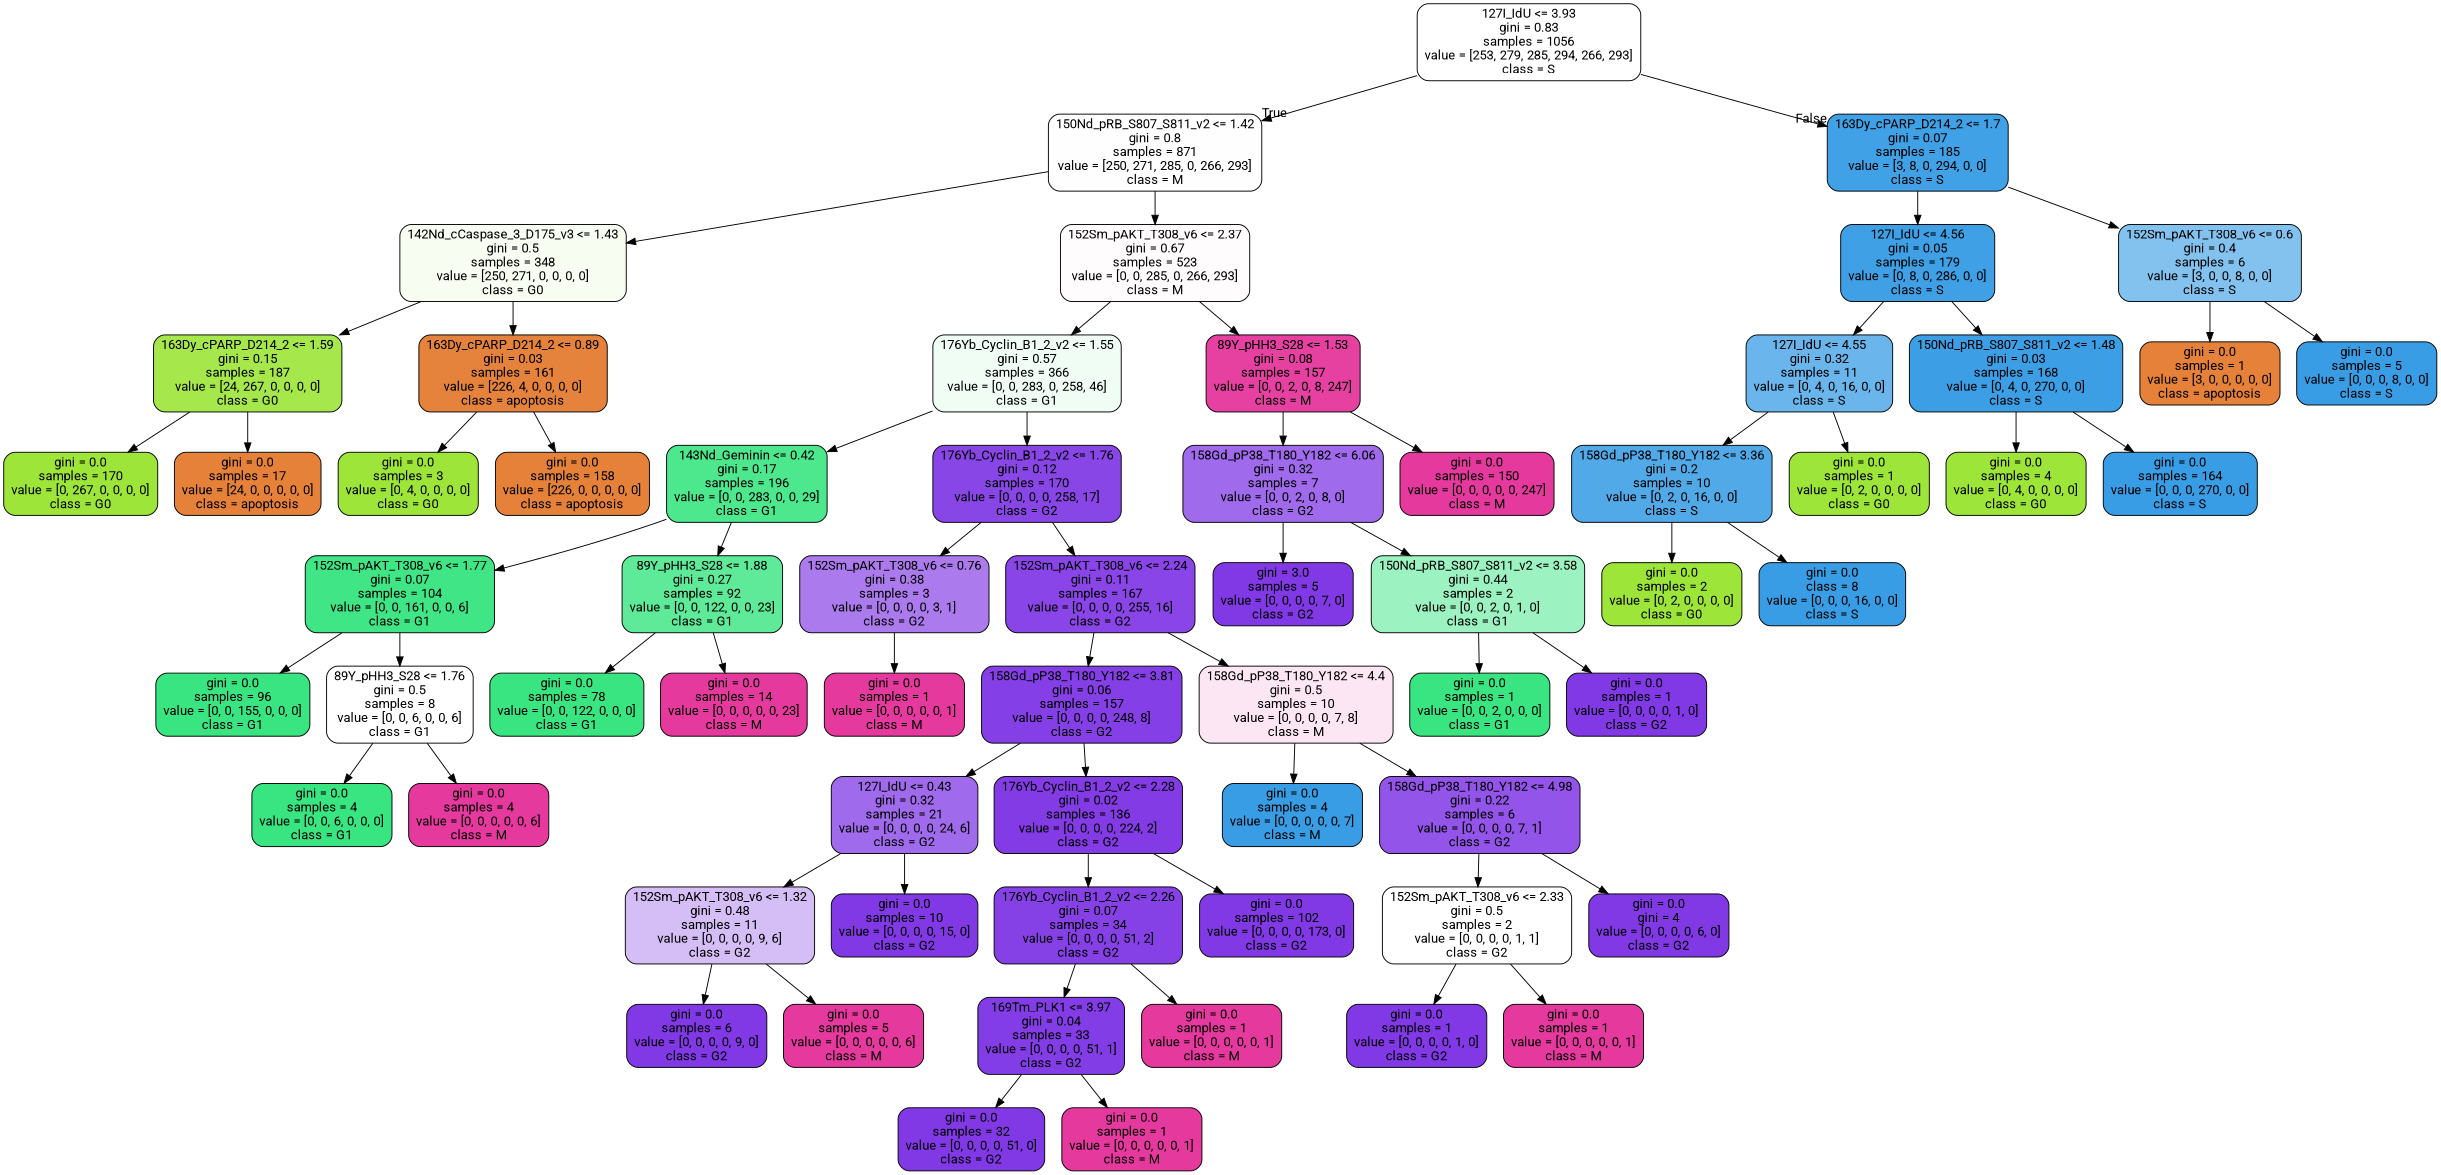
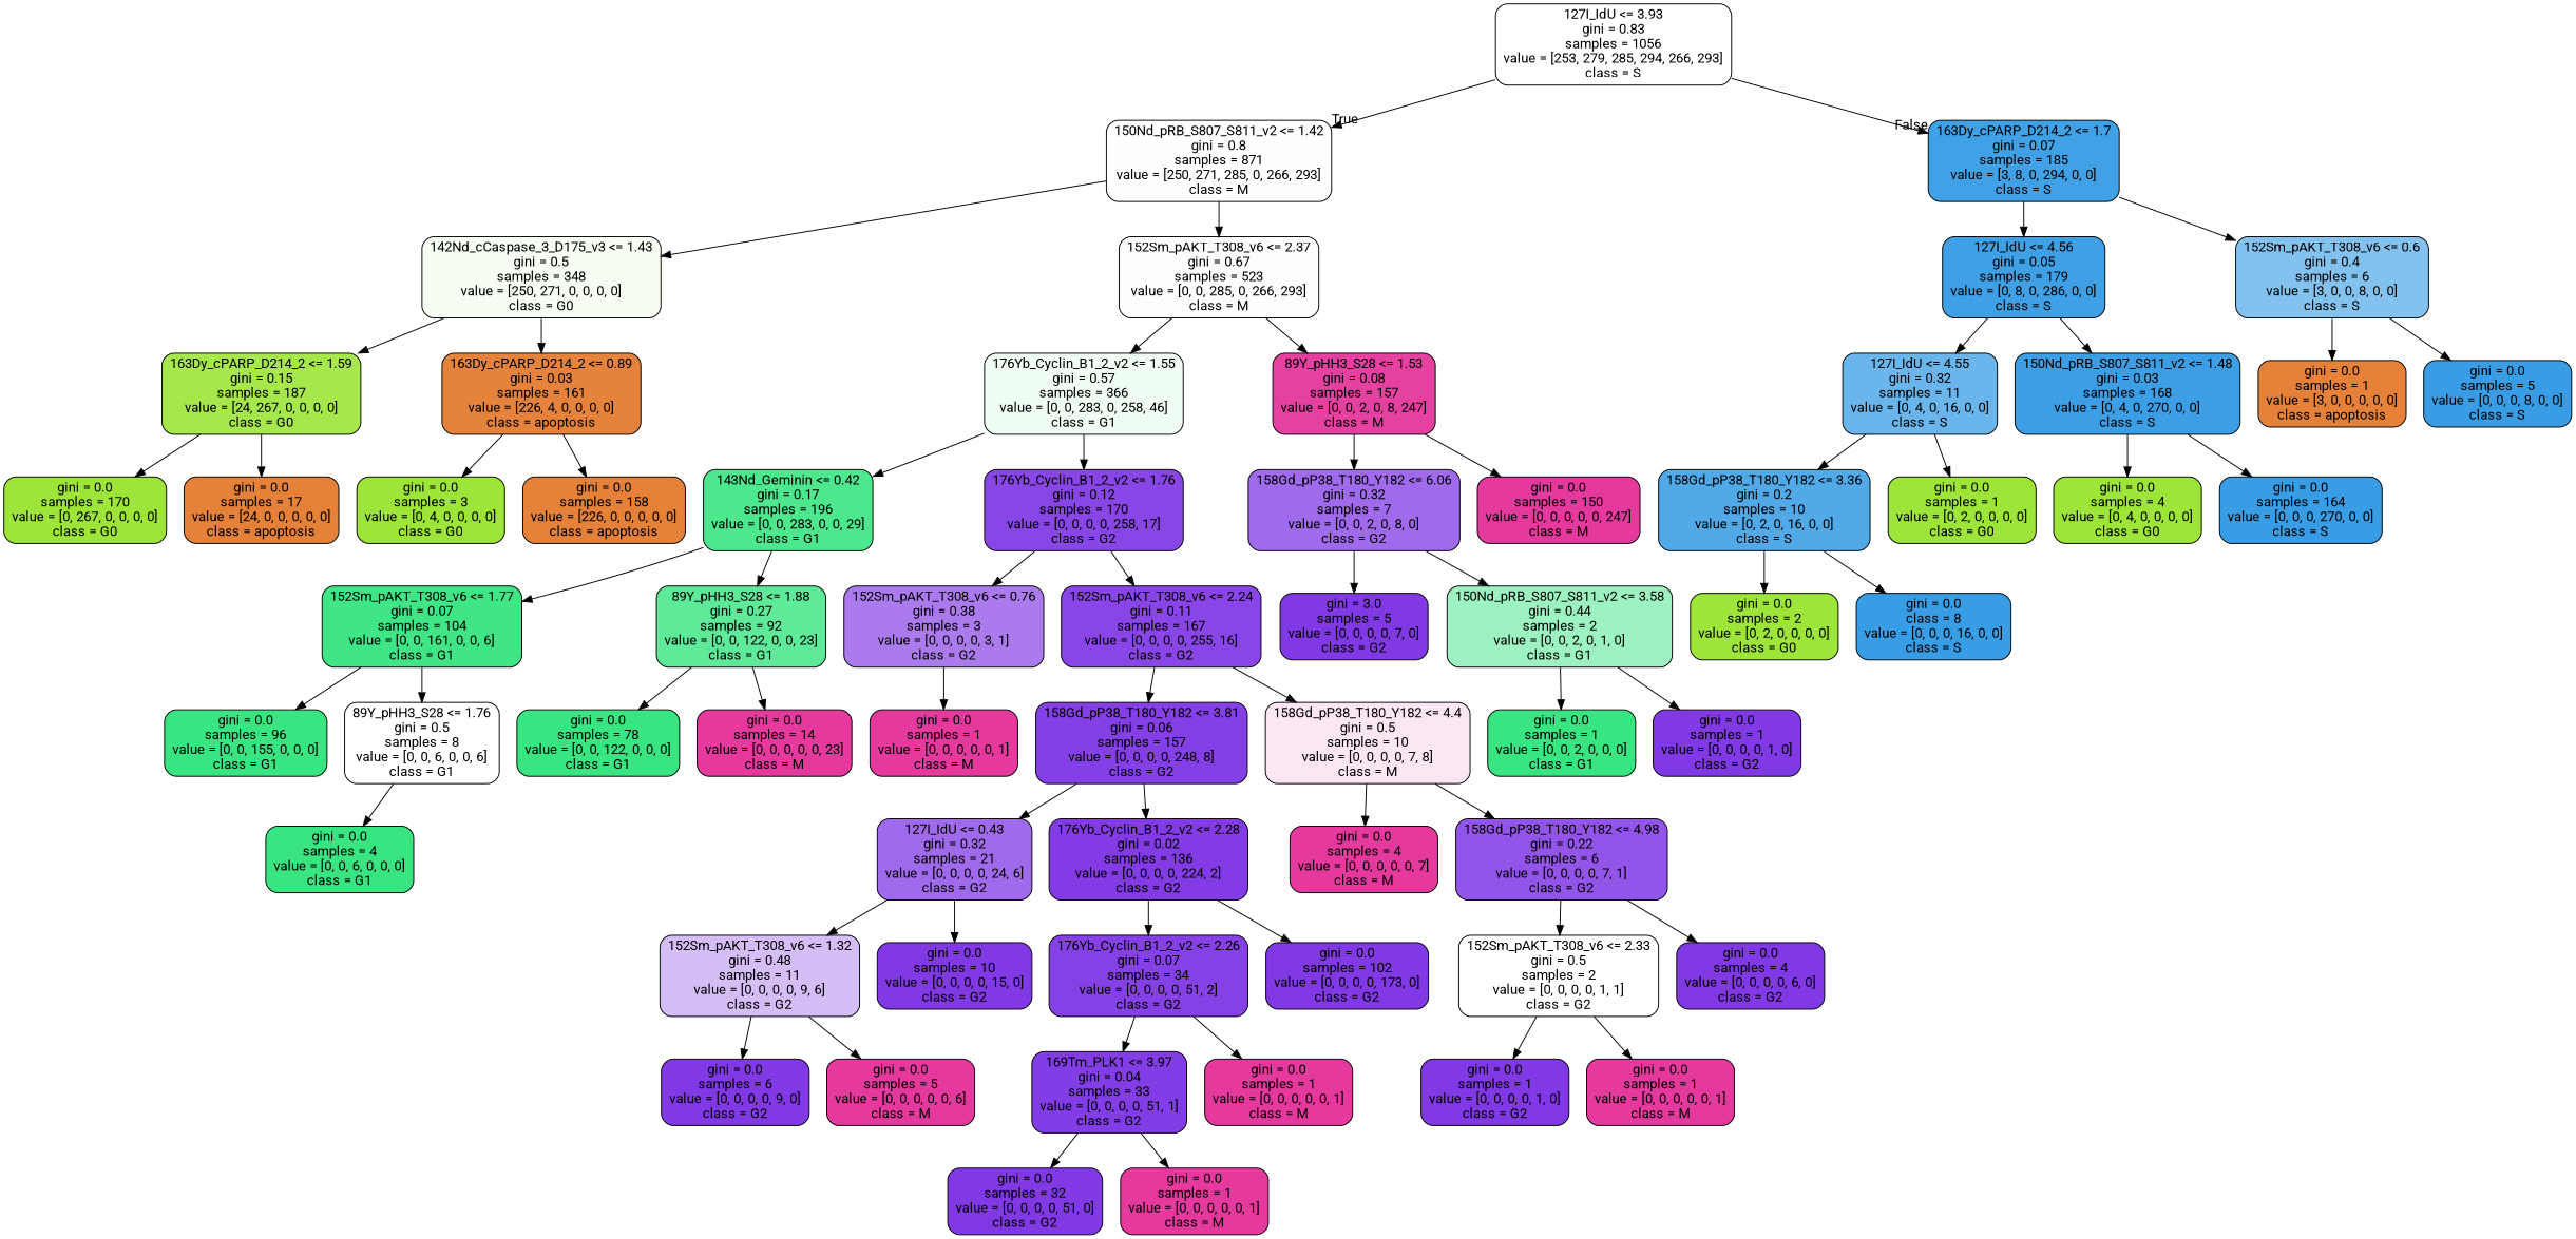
  digraph {
    fontname=Roboto
    node [color=black fillcolor="#e5399d" fontname=Roboto shape=box style="filled, rounded"]
    edge [fontname=Roboto]
    n1 [fillcolor="#ffffff" label="127I_IdU <= 3.93\ngini = 0.83\nsamples = 1056\nvalue = [253, 279, 285, 294, 266, 293]\nclass = S"]
    n2 [fillcolor="#fffefe" label="150Nd_pRB_S807_S811_v2 <= 1.42\ngini = 0.8\nsamples = 871\nvalue = [250, 271, 285, 0, 266, 293]\nclass = M"]
    n3 [fillcolor="#40a1e6" label="163Dy_cPARP_D214_2 <= 1.7\ngini = 0.07\nsamples = 185\nvalue = [3, 8, 0, 294, 0, 0]\nclass = S"]
    n4 [fillcolor="#f7fdf0" label="142Nd_cCaspase_3_D175_v3 <= 1.43\ngini = 0.5\nsamples = 348\nvalue = [250, 271, 0, 0, 0, 0]\nclass = G0"]
    n5 [fillcolor="#fffcfe" label="152Sm_pAKT_T308_v6 <= 2.37\ngini = 0.67\nsamples = 523\nvalue = [0, 0, 285, 0, 266, 293]\nclass = M"]
    n6 [fillcolor="#3fa0e6" label="127I_IdU <= 4.56\ngini = 0.05\nsamples = 179\nvalue = [0, 8, 0, 286, 0, 0]\nclass = S"]
    n7 [fillcolor="#83c2ef" label="152Sm_pAKT_T308_v6 <= 0.6\ngini = 0.4\nsamples = 6\nvalue = [3, 0, 0, 8, 0, 0]\nclass = S"]
    n8 [fillcolor="#a6e74b" label="163Dy_cPARP_D214_2 <= 1.59\ngini = 0.15\nsamples = 187\nvalue = [24, 267, 0, 0, 0, 0]\nclass = G0"]
    n9 [fillcolor="#e5833d" label="163Dy_cPARP_D214_2 <= 0.89\ngini = 0.03\nsamples = 161\nvalue = [226, 4, 0, 0, 0, 0]\nclass = apoptosis"]
    n10 [fillcolor="#f0fdf5" label="176Yb_Cyclin_B1_2_v2 <= 1.55\ngini = 0.57\nsamples = 366\nvalue = [0, 0, 283, 0, 258, 46]\nclass = G1"]
    n11 [fillcolor="#e641a1" label="89Y_pHH3_S28 <= 1.53\ngini = 0.08\nsamples = 157\nvalue = [0, 0, 2, 0, 8, 247]\nclass = M"]
    n12 [fillcolor="#9de539" label="gini = 0.0\nsamples = 170\nvalue = [0, 267, 0, 0, 0, 0]\nclass = G0"]
    n13 [fillcolor="#e58139" label="gini = 0.0\nsamples = 17\nvalue = [24, 0, 0, 0, 0, 0]\nclass = apoptosis"]
    n14 [fillcolor="#9de539" label="gini = 0.0\nsamples = 3\nvalue = [0, 4, 0, 0, 0, 0]\nclass = G0"]
    n15 [fillcolor="#e58139" label="gini = 0.0\nsamples = 158\nvalue = [226, 0, 0, 0, 0, 0]\nclass = apoptosis"]
    n16 [fillcolor="#4de88e" label="143Nd_Geminin <= 0.42\ngini = 0.17\nsamples = 196\nvalue = [0, 0, 283, 0, 0, 29]\nclass = G1"]
    n17 [fillcolor="#8946e7" label="176Yb_Cyclin_B1_2_v2 <= 1.76\ngini = 0.12\nsamples = 170\nvalue = [0, 0, 0, 0, 258, 17]\nclass = G2"]
    n18 [fillcolor="#a06aec" label="158Gd_pP38_T180_Y182 <= 6.06\ngini = 0.32\nsamples = 7\nvalue = [0, 0, 2, 0, 8, 0]\nclass = G2"]
    n19 [label="gini = 0.0\nsamples = 150\nvalue = [0, 0, 0, 0, 0, 247]\nclass = M"]
    n20 [fillcolor="#40e686" label="152Sm_pAKT_T308_v6 <= 1.77\ngini = 0.07\nsamples = 104\nvalue = [0, 0, 161, 0, 0, 6]\nclass = G1"]
    n21 [fillcolor="#5eea99" label="89Y_pHH3_S28 <= 1.88\ngini = 0.27\nsamples = 92\nvalue = [0, 0, 122, 0, 0, 23]\nclass = G1"]
    n22 [fillcolor="#ab7bee" label="152Sm_pAKT_T308_v6 <= 0.76\ngini = 0.38\nsamples = 3\nvalue = [0, 0, 0, 0, 3, 1]\nclass = G2"]
    n23 [fillcolor="#8945e7" label="152Sm_pAKT_T308_v6 <= 2.24\ngini = 0.11\nsamples = 167\nvalue = [0, 0, 0, 0, 255, 16]\nclass = G2"]
    n24 [fillcolor="#39e581" label="gini = 0.0\nsamples = 96\nvalue = [0, 0, 155, 0, 0, 0]\nclass = G1"]
    n25 [fillcolor="#ffffff" label="89Y_pHH3_S28 <= 1.76\ngini = 0.5\nsamples = 8\nvalue = [0, 0, 6, 0, 0, 6]\nclass = G1"]
    n26 [fillcolor="#39e581" label="gini = 0.0\nsamples = 78\nvalue = [0, 0, 122, 0, 0, 0]\nclass = G1"]
    n27 [label="gini = 0.0\nsamples = 14\nvalue = [0, 0, 0, 0, 0, 23]\nclass = M"]
    n28 [fillcolor="#39e581" label="gini = 0.0\nsamples = 4\nvalue = [0, 0, 6, 0, 0, 0]\nclass = G1"]
-   n29 [label="gini = 0.0\nsamples = 4\nvalue = [0, 0, 0, 0, 0, 6]\nclass = M"]
    n30 [label="gini = 0.0\nsamples = 1\nvalue = [0, 0, 0, 0, 0, 1]\nclass = M"]
    n31 [fillcolor="#853fe6" label="158Gd_pP38_T180_Y182 <= 3.81\ngini = 0.06\nsamples = 157\nvalue = [0, 0, 0, 0, 248, 8]\nclass = G2"]
    n32 [fillcolor="#fce6f3" label="158Gd_pP38_T180_Y182 <= 4.4\ngini = 0.5\nsamples = 10\nvalue = [0, 0, 0, 0, 7, 8]\nclass = M"]
    n33 [fillcolor="#a06aec" label="127I_IdU <= 0.43\ngini = 0.32\nsamples = 21\nvalue = [0, 0, 0, 0, 24, 6]\nclass = G2"]
    n34 [fillcolor="#823be5" label="176Yb_Cyclin_B1_2_v2 <= 2.28\ngini = 0.02\nsamples = 136\nvalue = [0, 0, 0, 0, 224, 2]\nclass = G2"]
-   n35 [fillcolor="#399de5" label="gini = 0.0\nsamples = 4\nvalue = [0, 0, 0, 0, 0, 7]\nclass = M"]
+   n35 [label="gini = 0.0\nsamples = 4\nvalue = [0, 0, 0, 0, 0, 7]\nclass = M"]
    n36 [fillcolor="#9355e9" label="158Gd_pP38_T180_Y182 <= 4.98\ngini = 0.22\nsamples = 6\nvalue = [0, 0, 0, 0, 7, 1]\nclass = G2"]
    n37 [fillcolor="#d5bdf6" label="152Sm_pAKT_T308_v6 <= 1.32\ngini = 0.48\nsamples = 11\nvalue = [0, 0, 0, 0, 9, 6]\nclass = G2"]
    n38 [fillcolor="#8139e5" label="gini = 0.0\nsamples = 10\nvalue = [0, 0, 0, 0, 15, 0]\nclass = G2"]
    n39 [fillcolor="#8641e6" label="176Yb_Cyclin_B1_2_v2 <= 2.26\ngini = 0.07\nsamples = 34\nvalue = [0, 0, 0, 0, 51, 2]\nclass = G2"]
    n40 [fillcolor="#8139e5" label="gini = 0.0\nsamples = 102\nvalue = [0, 0, 0, 0, 173, 0]\nclass = G2"]
    n41 [fillcolor="#8139e5" label="gini = 0.0\nsamples = 6\nvalue = [0, 0, 0, 0, 9, 0]\nclass = G2"]
    n42 [label="gini = 0.0\nsamples = 5\nvalue = [0, 0, 0, 0, 0, 6]\nclass = M"]
    n43 [fillcolor="#833de6" label="169Tm_PLK1 <= 3.97\ngini = 0.04\nsamples = 33\nvalue = [0, 0, 0, 0, 51, 1]\nclass = G2"]
    n44 [label="gini = 0.0\nsamples = 1\nvalue = [0, 0, 0, 0, 0, 1]\nclass = M"]
    n45 [fillcolor="#8139e5" label="gini = 0.0\nsamples = 32\nvalue = [0, 0, 0, 0, 51, 0]\nclass = G2"]
    n46 [label="gini = 0.0\nsamples = 1\nvalue = [0, 0, 0, 0, 0, 1]\nclass = M"]
    n47 [fillcolor="#ffffff" label="152Sm_pAKT_T308_v6 <= 2.33\ngini = 0.5\nsamples = 2\nvalue = [0, 0, 0, 0, 1, 1]\nclass = G2"]
-   n48 [fillcolor="#8139e5" label="gini = 0.0\ngini = 4\nvalue = [0, 0, 0, 0, 6, 0]\nclass = G2"]
+   n48 [fillcolor="#8139e5" label="gini = 0.0\nsamples = 4\nvalue = [0, 0, 0, 0, 6, 0]\nclass = G2"]
    n49 [fillcolor="#8139e5" label="gini = 0.0\nsamples = 1\nvalue = [0, 0, 0, 0, 1, 0]\nclass = G2"]
    n50 [label="gini = 0.0\nsamples = 1\nvalue = [0, 0, 0, 0, 0, 1]\nclass = M"]
    n51 [fillcolor="#8139e5" label="gini = 3.0\nsamples = 5\nvalue = [0, 0, 0, 0, 7, 0]\nclass = G2"]
    n52 [fillcolor="#9cf2c0" label="150Nd_pRB_S807_S811_v2 <= 3.58\ngini = 0.44\nsamples = 2\nvalue = [0, 0, 2, 0, 1, 0]\nclass = G1"]
    n53 [fillcolor="#39e581" label="gini = 0.0\nsamples = 1\nvalue = [0, 0, 2, 0, 0, 0]\nclass = G1"]
    n54 [fillcolor="#8139e5" label="gini = 0.0\nsamples = 1\nvalue = [0, 0, 0, 0, 1, 0]\nclass = G2"]
    n55 [fillcolor="#6ab6ec" label="127I_IdU <= 4.55\ngini = 0.32\nsamples = 11\nvalue = [0, 4, 0, 16, 0, 0]\nclass = S"]
    n56 [fillcolor="#3c9ee5" label="150Nd_pRB_S807_S811_v2 <= 1.48\ngini = 0.03\nsamples = 168\nvalue = [0, 4, 0, 270, 0, 0]\nclass = S"]
    n57 [fillcolor="#e58139" label="gini = 0.0\nsamples = 1\nvalue = [3, 0, 0, 0, 0, 0]\nclass = apoptosis"]
    n58 [fillcolor="#399de5" label="gini = 0.0\nsamples = 5\nvalue = [0, 0, 0, 8, 0, 0]\nclass = S"]
    n59 [fillcolor="#52a9e8" label="158Gd_pP38_T180_Y182 <= 3.36\ngini = 0.2\nsamples = 10\nvalue = [0, 2, 0, 16, 0, 0]\nclass = S"]
    n60 [fillcolor="#9de539" label="gini = 0.0\nsamples = 1\nvalue = [0, 2, 0, 0, 0, 0]\nclass = G0"]
    n61 [fillcolor="#9de539" label="gini = 0.0\nsamples = 4\nvalue = [0, 4, 0, 0, 0, 0]\nclass = G0"]
    n62 [fillcolor="#399de5" label="gini = 0.0\nsamples = 164\nvalue = [0, 0, 0, 270, 0, 0]\nclass = S"]
    n63 [fillcolor="#9de539" label="gini = 0.0\nsamples = 2\nvalue = [0, 2, 0, 0, 0, 0]\nclass = G0"]
    n64 [fillcolor="#399de5" label="gini = 0.0\nclass = 8\nvalue = [0, 0, 0, 16, 0, 0]\nclass = S"]
    n1 -> n2 [headlabel=True labelangle=45 labeldistance=2.5]
    n1 -> n3 [headlabel=False labelangle=-45 labeldistance=2.5]
    n2 -> n4
    n2 -> n5
    n3 -> n6
    n3 -> n7
    n4 -> n8
    n4 -> n9
    n5 -> n10
    n5 -> n11
    n6 -> n55
    n6 -> n56
    n7 -> n57
    n7 -> n58
    n8 -> n12
    n8 -> n13
    n9 -> n14
    n9 -> n15
    n10 -> n16
    n10 -> n17
    n11 -> n18
    n11 -> n19
    n16 -> n20
    n16 -> n21
    n17 -> n22
    n17 -> n23
    n18 -> n51
    n18 -> n52
    n20 -> n24
    n20 -> n25
    n21 -> n26
    n21 -> n27
    n22 -> n30
    n23 -> n31
    n23 -> n32
    n25 -> n28
-   n25 -> n29
    n31 -> n33
    n31 -> n34
    n32 -> n35
    n32 -> n36
    n33 -> n37
    n33 -> n38
    n34 -> n39
    n34 -> n40
    n36 -> n47
    n36 -> n48
    n37 -> n41
    n37 -> n42
    n39 -> n43
    n39 -> n44
    n43 -> n45
    n43 -> n46
    n47 -> n49
    n47 -> n50
    n52 -> n53
    n52 -> n54
    n55 -> n59
    n55 -> n60
    n56 -> n61
    n56 -> n62
    n59 -> n63
    n59 -> n64
  }
